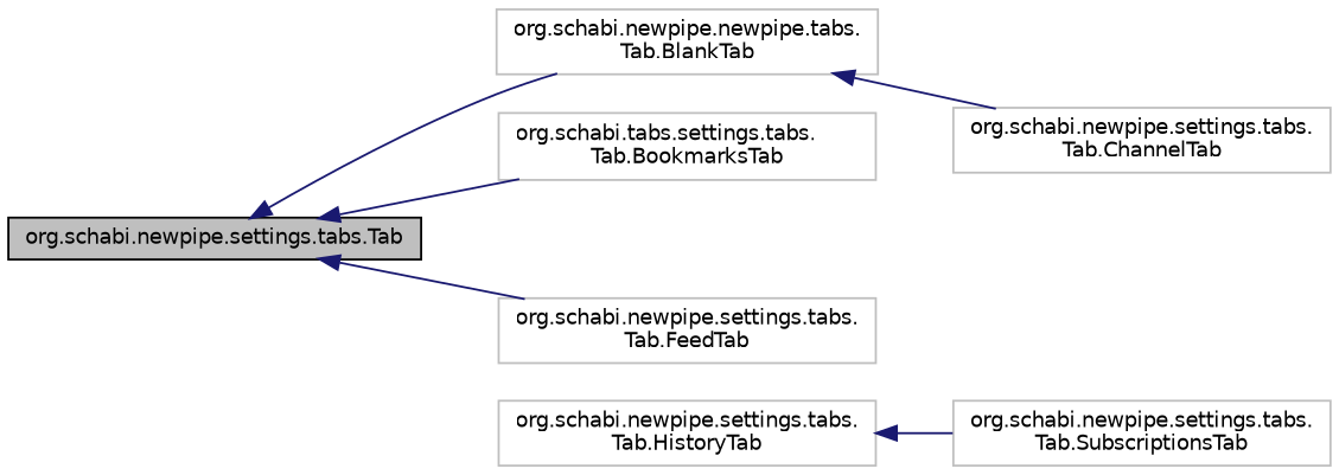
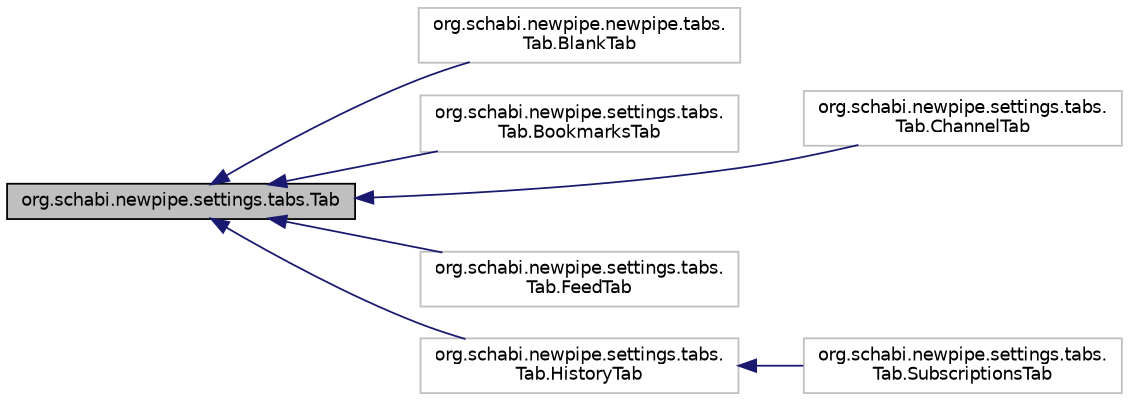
  digraph {
    rankdir=LR
    node [color=grey75 fillcolor=white fontname=Helvetica fontsize=10 shape=record style=filled]
    edge [color=midnightblue dir=back fontname=Helvetica fontsize=10 labelfontname=Helvetica labelfontsize=10 style=solid]
    n1 [color=black fillcolor=grey75 fontcolor=black height=0.2 label="org.schabi.newpipe.settings.tabs.Tab" width=0.4]
    n2 [height=0.2 label="org.schabi.newpipe.newpipe.tabs.\lTab.BlankTab" width=0.4]
-   n3 [height=0.2 label="org.schabi.tabs.settings.tabs.\lTab.BookmarksTab" width=0.4]
+   n3 [height=0.2 label="org.schabi.newpipe.settings.tabs.\lTab.BookmarksTab" width=0.4]
    n4 [height=0.2 label="org.schabi.newpipe.settings.tabs.\lTab.ChannelTab" width=0.4]
    n5 [height=0.2 label="org.schabi.newpipe.settings.tabs.\lTab.FeedTab" width=0.4]
    n6 [height=0.2 label="org.schabi.newpipe.settings.tabs.\lTab.HistoryTab" width=0.4]
    n7 [height=0.2 label="org.schabi.newpipe.settings.tabs.\lTab.SubscriptionsTab" width=0.4]
    n1 -> n2
    n1 -> n3
-   n2 -> n4
+   n1 -> n4
    n1 -> n5
+   n1 -> n6
    n6 -> n7
  }
